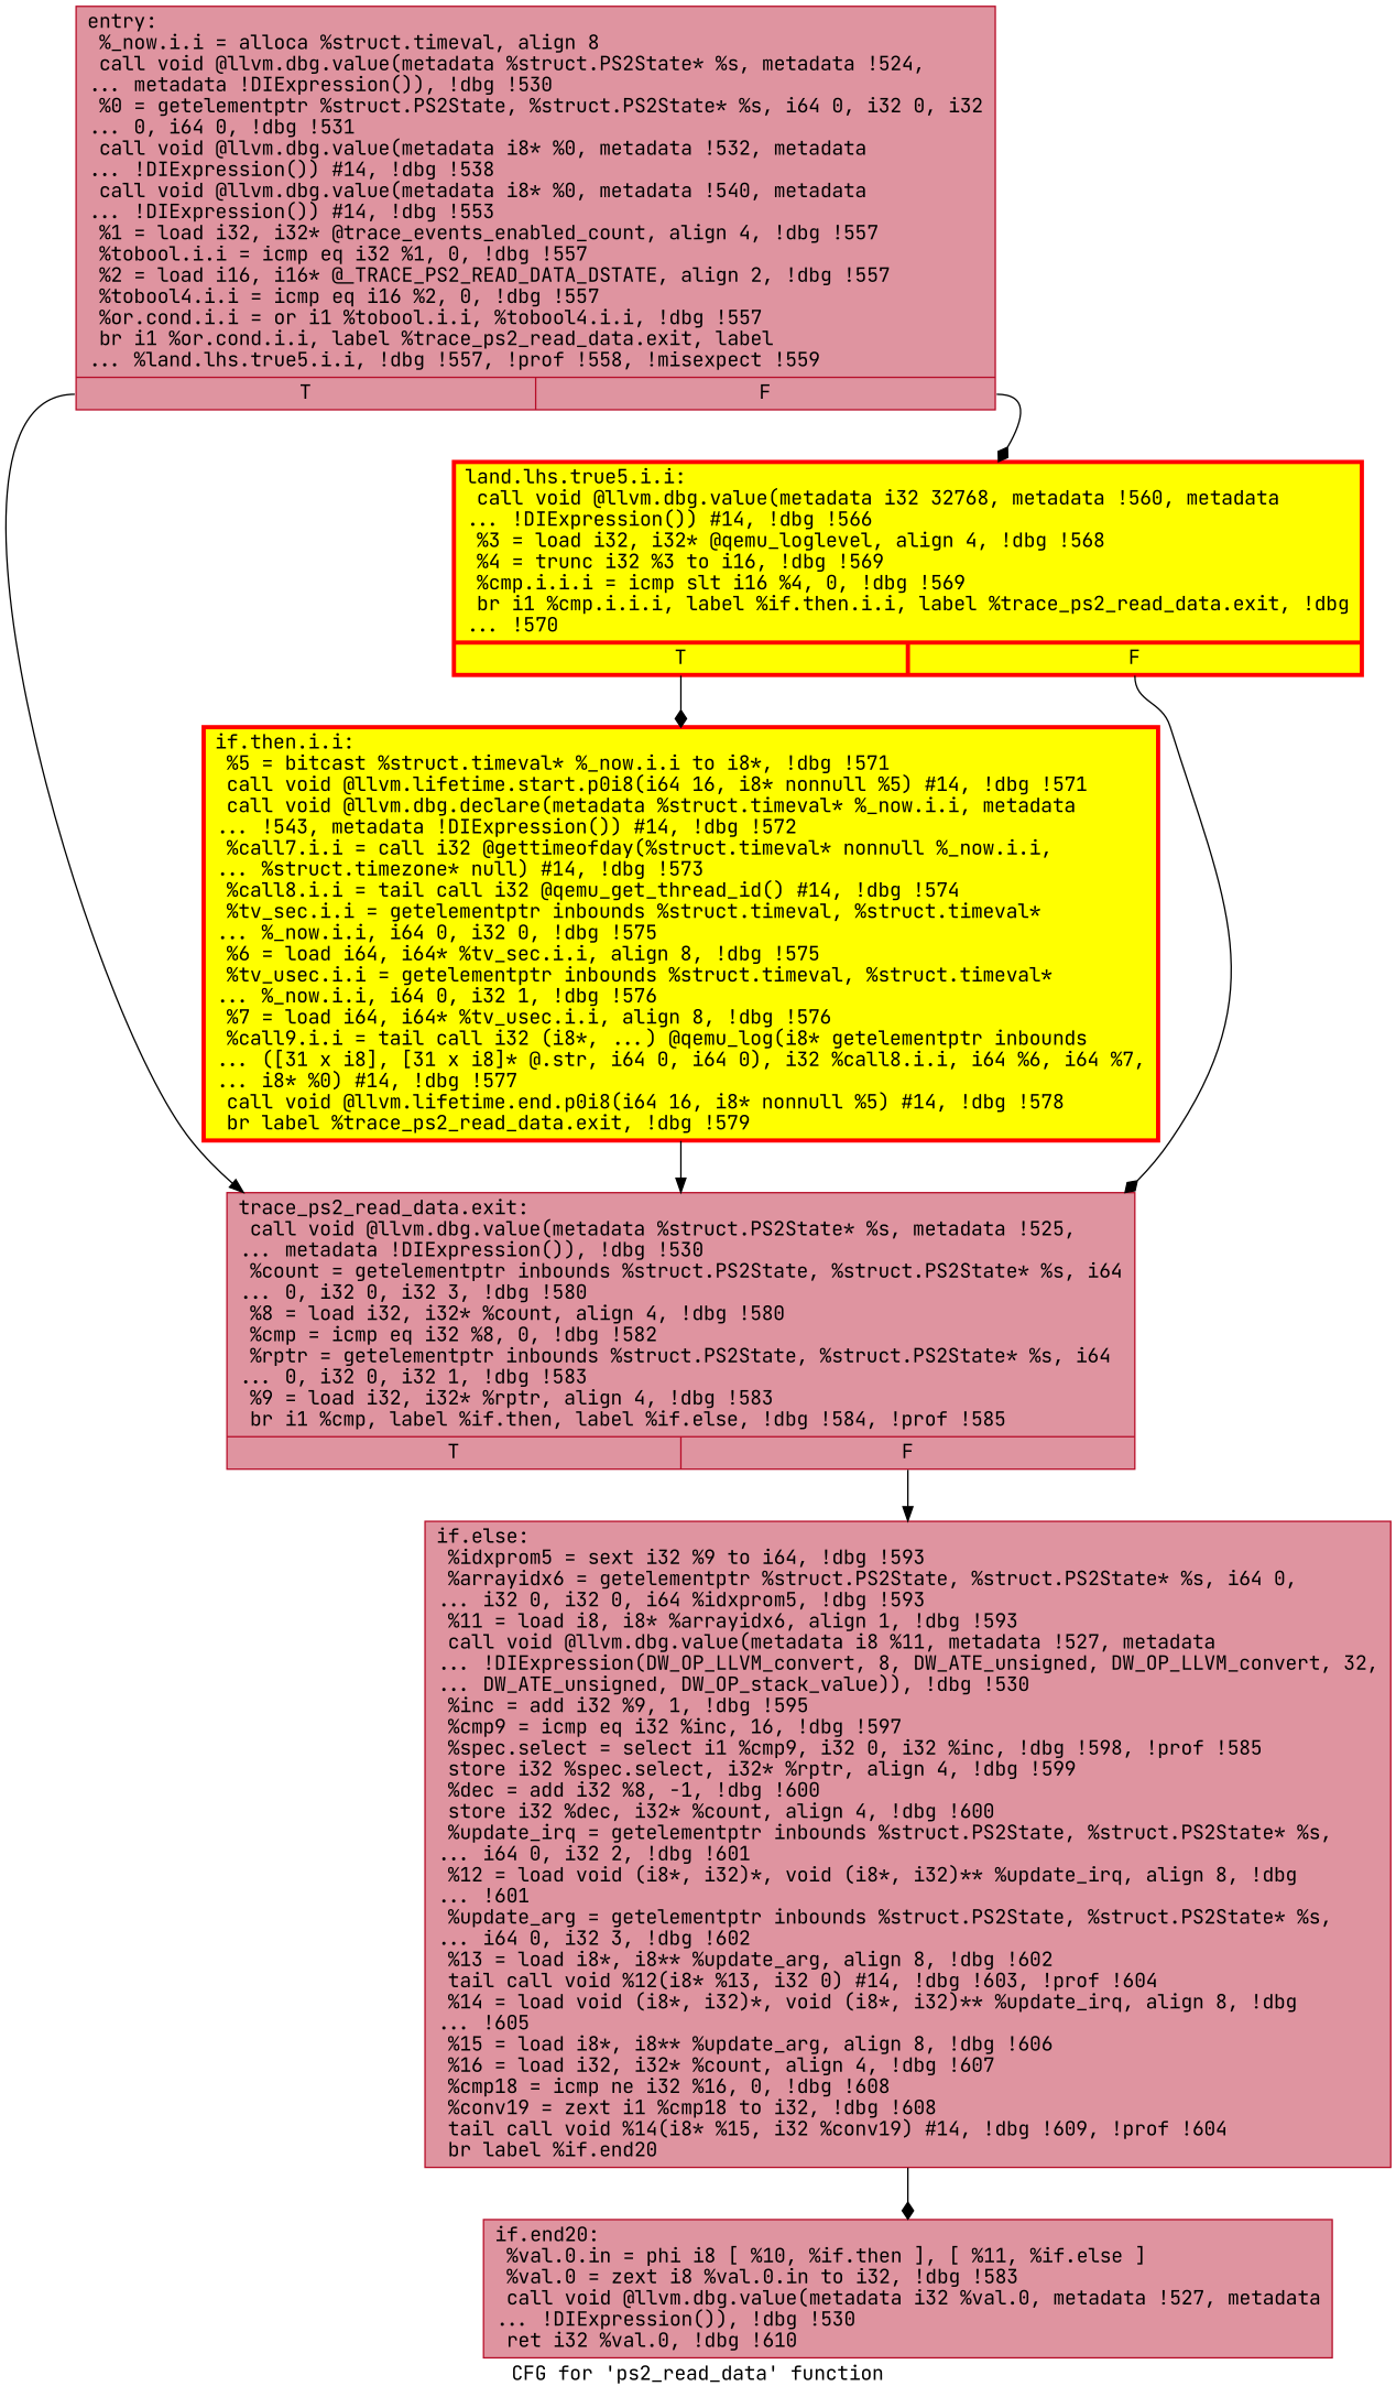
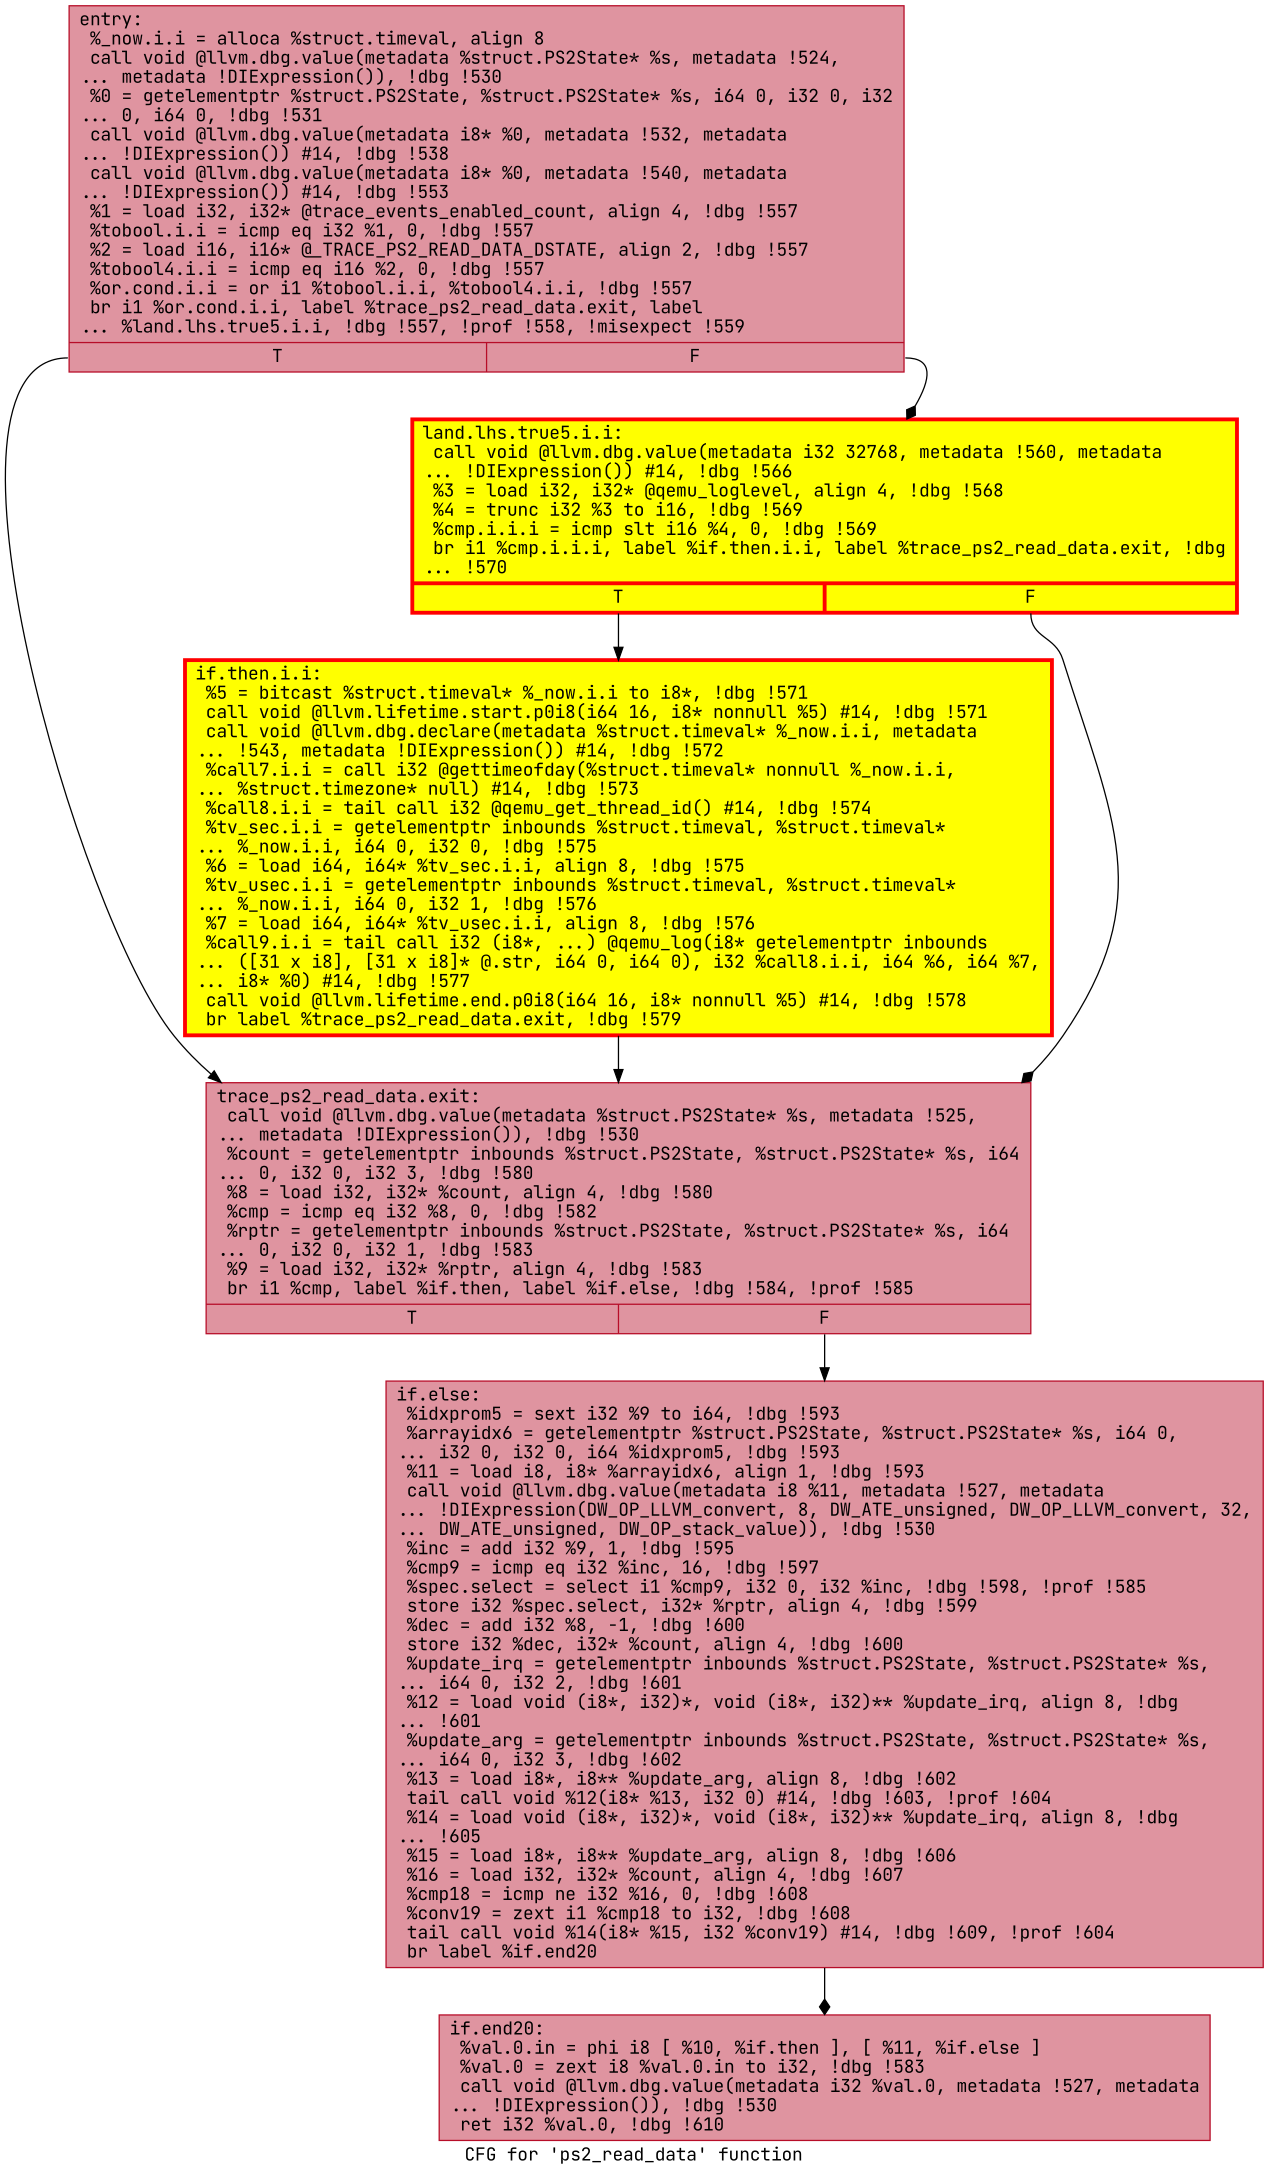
  digraph {
    fontname="JetBrains Mono"
    label="CFG for 'ps2_read_data' function"
    node [color="#b70d28ff" fillcolor="#b70d2870" fontname="JetBrains Mono" shape=record style=filled]
    edge [arrowhead=normal fontname="JetBrains Mono" tailport=s1]
    n1 [label="{entry:\l  %_now.i.i = alloca %struct.timeval, align 8\l  call void @llvm.dbg.value(metadata %struct.PS2State* %s, metadata !524,\l... metadata !DIExpression()), !dbg !530\l  %0 = getelementptr %struct.PS2State, %struct.PS2State* %s, i64 0, i32 0, i32\l... 0, i64 0, !dbg !531\l  call void @llvm.dbg.value(metadata i8* %0, metadata !532, metadata\l... !DIExpression()) #14, !dbg !538\l  call void @llvm.dbg.value(metadata i8* %0, metadata !540, metadata\l... !DIExpression()) #14, !dbg !553\l  %1 = load i32, i32* @trace_events_enabled_count, align 4, !dbg !557\l  %tobool.i.i = icmp eq i32 %1, 0, !dbg !557\l  %2 = load i16, i16* @_TRACE_PS2_READ_DATA_DSTATE, align 2, !dbg !557\l  %tobool4.i.i = icmp eq i16 %2, 0, !dbg !557\l  %or.cond.i.i = or i1 %tobool.i.i, %tobool4.i.i, !dbg !557\l  br i1 %or.cond.i.i, label %trace_ps2_read_data.exit, label\l... %land.lhs.true5.i.i, !dbg !557, !prof !558, !misexpect !559\l|{<s0>T|<s1>F}}"]
    n2 [label="{trace_ps2_read_data.exit:                         \l  call void @llvm.dbg.value(metadata %struct.PS2State* %s, metadata !525,\l... metadata !DIExpression()), !dbg !530\l  %count = getelementptr inbounds %struct.PS2State, %struct.PS2State* %s, i64\l... 0, i32 0, i32 3, !dbg !580\l  %8 = load i32, i32* %count, align 4, !dbg !580\l  %cmp = icmp eq i32 %8, 0, !dbg !582\l  %rptr = getelementptr inbounds %struct.PS2State, %struct.PS2State* %s, i64\l... 0, i32 0, i32 1, !dbg !583\l  %9 = load i32, i32* %rptr, align 4, !dbg !583\l  br i1 %cmp, label %if.then, label %if.else, !dbg !584, !prof !585\l|{<s0>T|<s1>F}}"]
    n3 [color=red fillcolor=yellow label="{land.lhs.true5.i.i:                               \l  call void @llvm.dbg.value(metadata i32 32768, metadata !560, metadata\l... !DIExpression()) #14, !dbg !566\l  %3 = load i32, i32* @qemu_loglevel, align 4, !dbg !568\l  %4 = trunc i32 %3 to i16, !dbg !569\l  %cmp.i.i.i = icmp slt i16 %4, 0, !dbg !569\l  br i1 %cmp.i.i.i, label %if.then.i.i, label %trace_ps2_read_data.exit, !dbg\l... !570\l|{<s0>T|<s1>F}}" penwidth=3.0]
    n4 [label="{if.else:                                          \l  %idxprom5 = sext i32 %9 to i64, !dbg !593\l  %arrayidx6 = getelementptr %struct.PS2State, %struct.PS2State* %s, i64 0,\l... i32 0, i32 0, i64 %idxprom5, !dbg !593\l  %11 = load i8, i8* %arrayidx6, align 1, !dbg !593\l  call void @llvm.dbg.value(metadata i8 %11, metadata !527, metadata\l... !DIExpression(DW_OP_LLVM_convert, 8, DW_ATE_unsigned, DW_OP_LLVM_convert, 32,\l... DW_ATE_unsigned, DW_OP_stack_value)), !dbg !530\l  %inc = add i32 %9, 1, !dbg !595\l  %cmp9 = icmp eq i32 %inc, 16, !dbg !597\l  %spec.select = select i1 %cmp9, i32 0, i32 %inc, !dbg !598, !prof !585\l  store i32 %spec.select, i32* %rptr, align 4, !dbg !599\l  %dec = add i32 %8, -1, !dbg !600\l  store i32 %dec, i32* %count, align 4, !dbg !600\l  %update_irq = getelementptr inbounds %struct.PS2State, %struct.PS2State* %s,\l... i64 0, i32 2, !dbg !601\l  %12 = load void (i8*, i32)*, void (i8*, i32)** %update_irq, align 8, !dbg\l... !601\l  %update_arg = getelementptr inbounds %struct.PS2State, %struct.PS2State* %s,\l... i64 0, i32 3, !dbg !602\l  %13 = load i8*, i8** %update_arg, align 8, !dbg !602\l  tail call void %12(i8* %13, i32 0) #14, !dbg !603, !prof !604\l  %14 = load void (i8*, i32)*, void (i8*, i32)** %update_irq, align 8, !dbg\l... !605\l  %15 = load i8*, i8** %update_arg, align 8, !dbg !606\l  %16 = load i32, i32* %count, align 4, !dbg !607\l  %cmp18 = icmp ne i32 %16, 0, !dbg !608\l  %conv19 = zext i1 %cmp18 to i32, !dbg !608\l  tail call void %14(i8* %15, i32 %conv19) #14, !dbg !609, !prof !604\l  br label %if.end20\l}"]
    n5 [color=red fillcolor=yellow label="{if.then.i.i:                                      \l  %5 = bitcast %struct.timeval* %_now.i.i to i8*, !dbg !571\l  call void @llvm.lifetime.start.p0i8(i64 16, i8* nonnull %5) #14, !dbg !571\l  call void @llvm.dbg.declare(metadata %struct.timeval* %_now.i.i, metadata\l... !543, metadata !DIExpression()) #14, !dbg !572\l  %call7.i.i = call i32 @gettimeofday(%struct.timeval* nonnull %_now.i.i,\l... %struct.timezone* null) #14, !dbg !573\l  %call8.i.i = tail call i32 @qemu_get_thread_id() #14, !dbg !574\l  %tv_sec.i.i = getelementptr inbounds %struct.timeval, %struct.timeval*\l... %_now.i.i, i64 0, i32 0, !dbg !575\l  %6 = load i64, i64* %tv_sec.i.i, align 8, !dbg !575\l  %tv_usec.i.i = getelementptr inbounds %struct.timeval, %struct.timeval*\l... %_now.i.i, i64 0, i32 1, !dbg !576\l  %7 = load i64, i64* %tv_usec.i.i, align 8, !dbg !576\l  %call9.i.i = tail call i32 (i8*, ...) @qemu_log(i8* getelementptr inbounds\l... ([31 x i8], [31 x i8]* @.str, i64 0, i64 0), i32 %call8.i.i, i64 %6, i64 %7,\l... i8* %0) #14, !dbg !577\l  call void @llvm.lifetime.end.p0i8(i64 16, i8* nonnull %5) #14, !dbg !578\l  br label %trace_ps2_read_data.exit, !dbg !579\l}" penwidth=3.0]
    n6 [label="{if.end20:                                         \l  %val.0.in = phi i8 [ %10, %if.then ], [ %11, %if.else ]\l  %val.0 = zext i8 %val.0.in to i32, !dbg !583\l  call void @llvm.dbg.value(metadata i32 %val.0, metadata !527, metadata\l... !DIExpression()), !dbg !530\l  ret i32 %val.0, !dbg !610\l}"]
    n1 -> n2 [tailport=s0]
    n1 -> n3 [arrowhead=diamond]
    n2 -> n4
    n3 -> n2 [arrowhead=diamond]
-   n3 -> n5 [arrowhead=diamond tailport=s0]
+   n3 -> n5 [tailport=s0]
    n4 -> n6 [arrowhead=diamond tailport=""]
    n5 -> n2 [tailport=""]
  }
